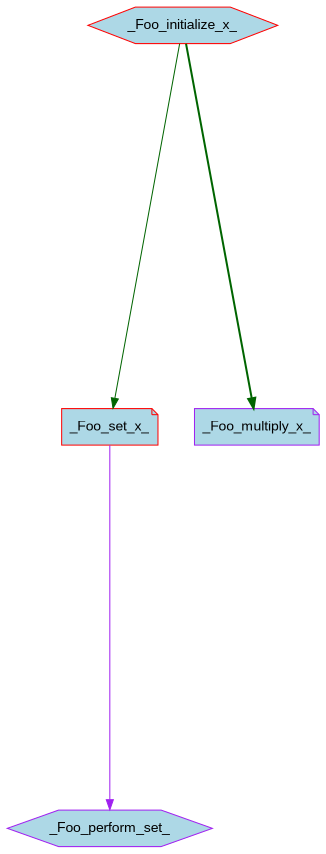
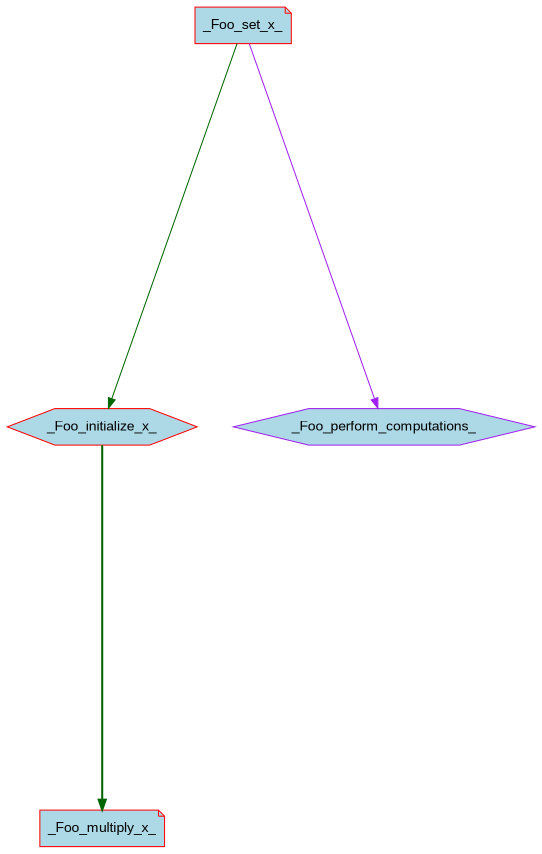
  digraph {
    nodesep=0.5
    ranksep=5
    node [color=red fillcolor=lightblue fontname=Arial shape=note style=filled]
    edge [color=darkgreen fontname=Arial style=solid]
    _Foo_set_x_
    _Foo_initialize_x_ [shape=hexagon]
-   _Foo_perform_computations_ [color=purple shape=hexagon label=_Foo_perform_set_]
-   _Foo_multiply_x_ [color=purple]
-   _Foo_initialize_x_ -> _Foo_set_x_
+   _Foo_perform_computations_ [color=purple shape=hexagon]
+   _Foo_multiply_x_
+   _Foo_set_x_ -> _Foo_initialize_x_
    _Foo_set_x_ -> _Foo_perform_computations_ [color=purple]
    _Foo_initialize_x_ -> _Foo_multiply_x_ [style=bold]
  }
